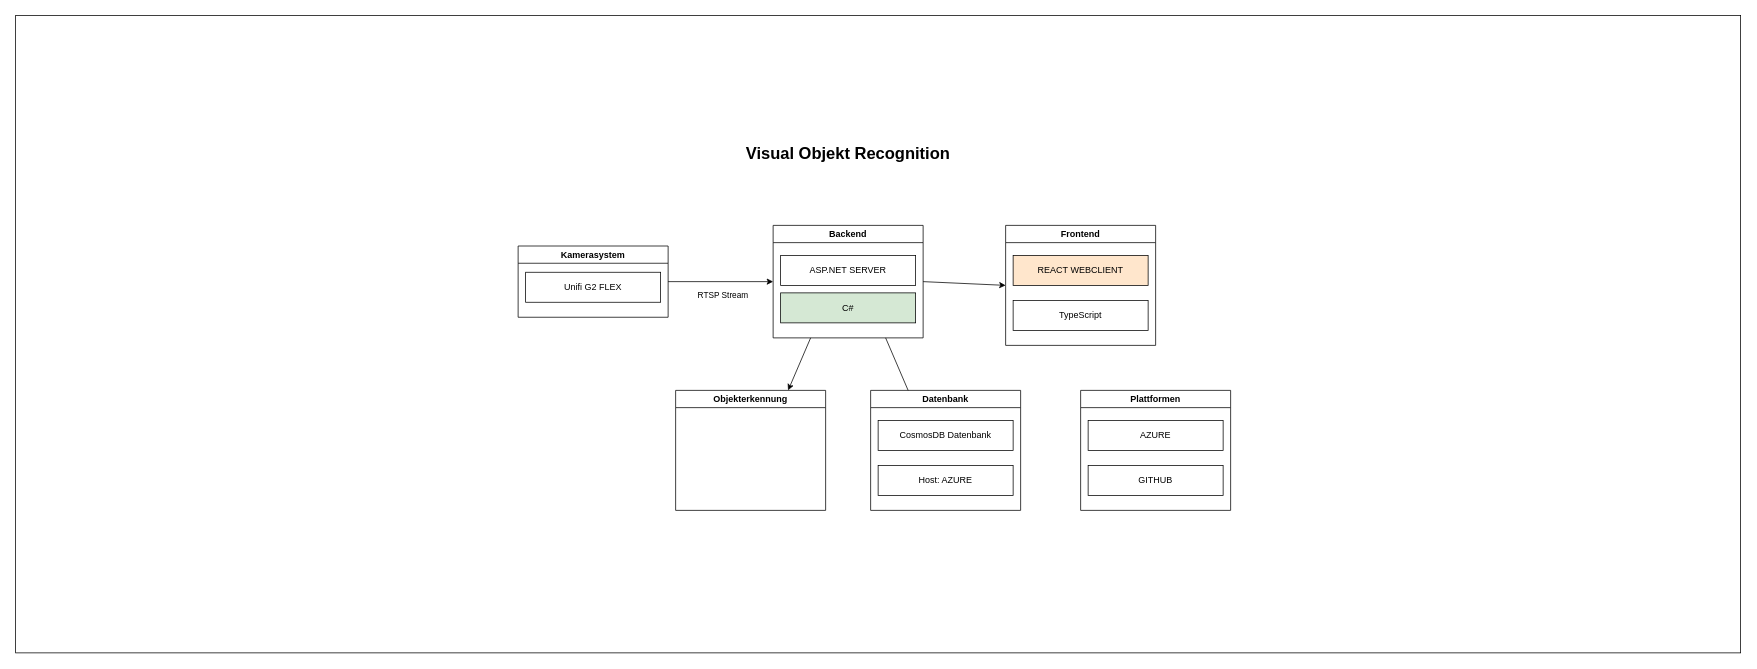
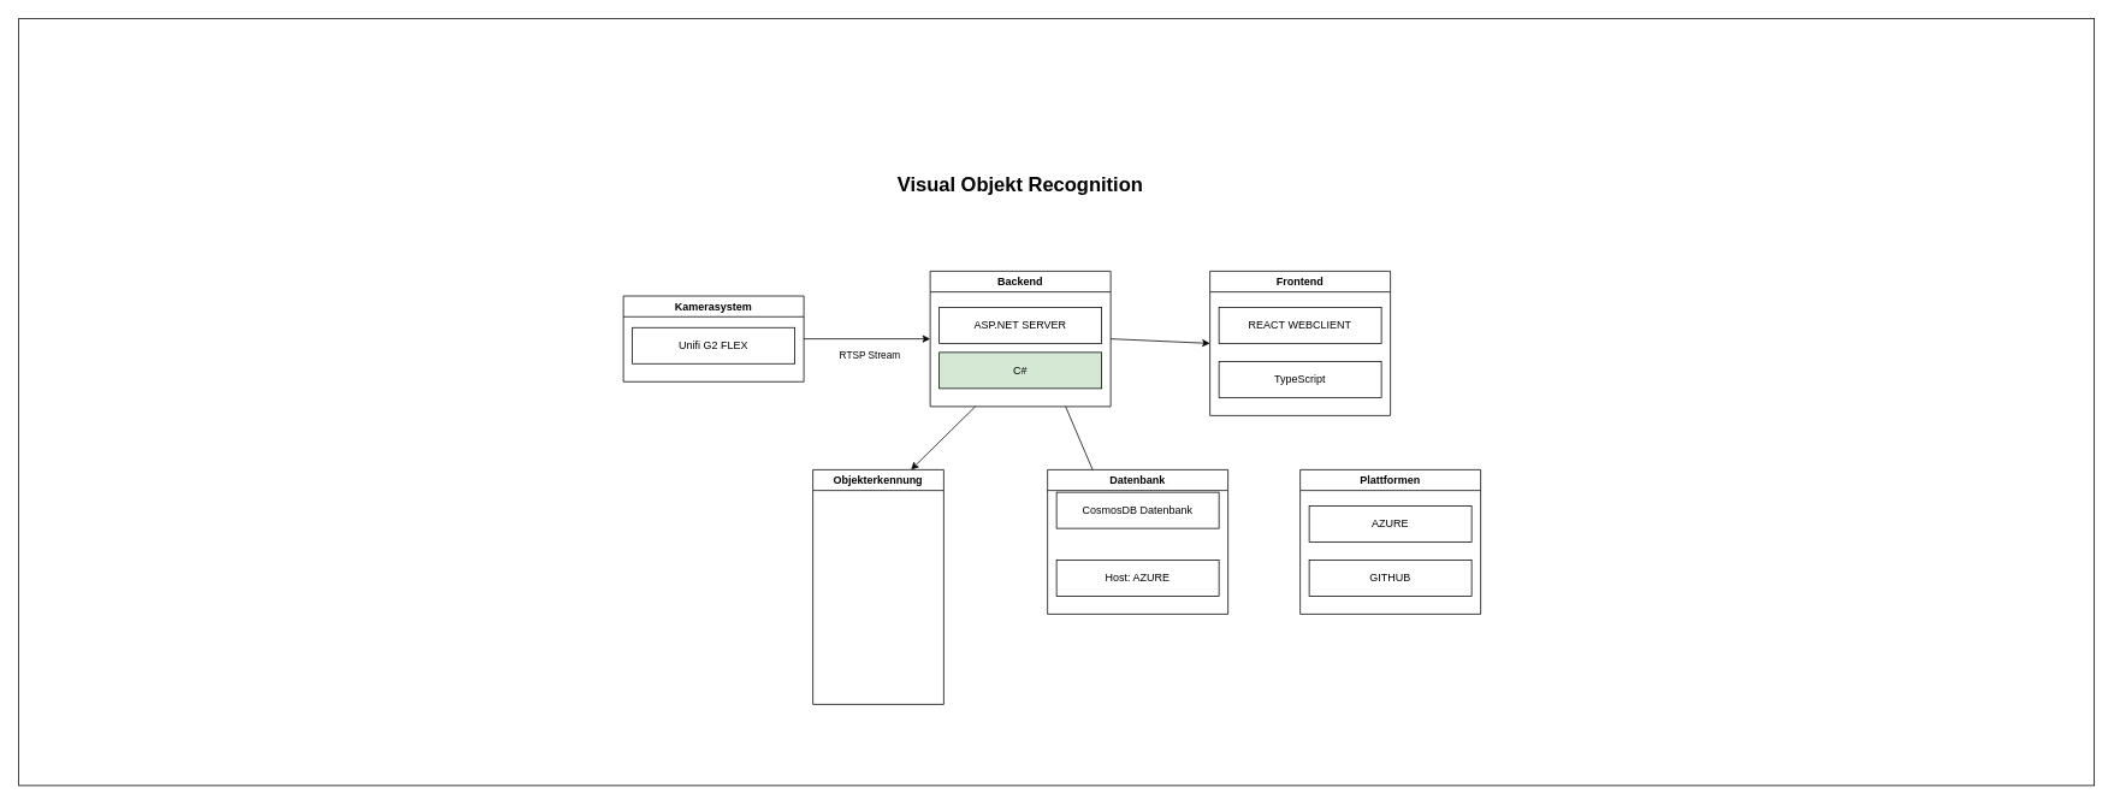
  <mxCell id="0" />
  <mxCell id="1" parent="0" />
  <mxCell id="2" value="" style="rounded=0;whiteSpace=wrap;html=1;" parent="1" vertex="1"><mxGeometry x="20" width="2300" height="850" as="geometry" y="20" /></mxCell>
  <mxCell id="3" value="Backend" style="swimlane;" parent="1" vertex="1"><mxGeometry x="1030" y="300" width="200" height="150" as="geometry" /></mxCell>
  <mxCell id="4" value="ASP.NET SERVER" style="whiteSpace=wrap;html=1;" parent="3" vertex="1"><mxGeometry x="10" y="40" width="180" height="40" as="geometry" /></mxCell>
  <mxCell id="5" value="C#" style="whiteSpace=wrap;html=1;fillColor=#d5e8d4;" vertex="1" parent="3"><mxGeometry x="10" y="90" width="180" height="40" as="geometry" /></mxCell>
  <mxCell id="6" value="Frontend" style="swimlane;" parent="1" vertex="1"><mxGeometry x="1340" y="300" width="200" height="160" as="geometry" /></mxCell>
- <mxCell id="7" value="REACT WEBCLIENT" style="whiteSpace=wrap;html=1;fillColor=#ffe6cc;" parent="6" vertex="1"><mxGeometry x="10" y="40" width="180" height="40" as="geometry" /></mxCell>
+ <mxCell id="7" value="REACT WEBCLIENT" style="whiteSpace=wrap;html=1;" parent="6" vertex="1"><mxGeometry x="10" y="40" width="180" height="40" as="geometry" /></mxCell>
  <mxCell id="8" value="TypeScript" style="whiteSpace=wrap;html=1;" vertex="1" parent="6"><mxGeometry x="10" y="100" width="180" height="40" as="geometry" /></mxCell>
  <mxCell id="9" value="Kamerasystem" style="swimlane;" parent="1" vertex="1"><mxGeometry x="690" y="327.5" width="200" height="95" as="geometry" /></mxCell>
  <mxCell id="10" value="Unifi G2 FLEX" style="whiteSpace=wrap;html=1;" parent="9" vertex="1"><mxGeometry x="10" y="35" width="180" height="40" as="geometry" /></mxCell>
  <mxCell id="11" value="" style="endArrow=classic;html=1;rounded=0;exitX=1;exitY=0.5;exitDx=0;exitDy=0;entryX=0;entryY=0.5;entryDx=0;entryDy=0;" parent="1" source="9" target="3" edge="1"><mxGeometry width="50" height="50" relative="1" as="geometry"><mxPoint x="1220" y="350" as="sourcePoint" /><mxPoint x="850" y="410" as="targetPoint" /><Array as="points" /></mxGeometry></mxCell>
  <mxCell id="12" value="RTSP Stream" style="edgeLabel;html=1;align=center;verticalAlign=middle;resizable=0;points=[];" parent="11" vertex="1" connectable="0"><mxGeometry x="-0.139" y="-2" relative="1" as="geometry"><mxPoint x="12" y="15" as="offset" /></mxGeometry></mxCell>
  <mxCell id="13" value="" style="endArrow=classic;html=1;rounded=0;exitX=1;exitY=0.5;exitDx=0;exitDy=0;entryX=0;entryY=0.5;entryDx=0;entryDy=0;" parent="1" edge="1" target="6" source="3"><mxGeometry width="50" height="50" relative="1" as="geometry"><mxPoint x="1270" y="380" as="sourcePoint" /><mxPoint x="1370" y="380" as="targetPoint" /></mxGeometry></mxCell>
  <mxCell id="14" value="Plattformen" style="swimlane;" parent="1" vertex="1"><mxGeometry x="1440" y="520" width="200" height="160" as="geometry" /></mxCell>
  <mxCell id="15" value="AZURE" style="whiteSpace=wrap;html=1;" parent="14" vertex="1"><mxGeometry x="10" y="40" width="180" height="40" as="geometry" /></mxCell>
  <mxCell id="16" value="GITHUB" style="whiteSpace=wrap;html=1;" parent="14" vertex="1"><mxGeometry x="10" y="100" width="180" height="40" as="geometry" /></mxCell>
  <mxCell id="17" value="&lt;font style=&quot;font-size: 22px;&quot;&gt;&lt;b&gt;Visual Objekt Recognition&lt;/b&gt;&lt;/font&gt;" style="text;html=1;align=center;verticalAlign=middle;whiteSpace=wrap;rounded=0;" parent="1" vertex="1"><mxGeometry x="990" y="190" width="280" height="30" as="geometry" /></mxCell>
  <mxCell id="18" value="Datenbank" style="swimlane;" vertex="1" parent="1"><mxGeometry x="1160" y="520" width="200" height="160" as="geometry" /></mxCell>
  <mxCell id="19" value="Host: AZURE" style="whiteSpace=wrap;html=1;" vertex="1" parent="18"><mxGeometry x="10" y="100" width="180" height="40" as="geometry" /></mxCell>
- <mxCell id="20" value="CosmosDB Datenbank" style="whiteSpace=wrap;html=1;" parent="18" vertex="1"><mxGeometry x="10" y="40" width="180" height="40" as="geometry" /></mxCell>
- <mxCell id="21" value="Objekterkennung" style="swimlane;" vertex="1" parent="1"><mxGeometry x="900" y="520" width="200" height="160" as="geometry" /></mxCell>
+ <mxCell id="20" value="CosmosDB Datenbank" style="whiteSpace=wrap;html=1;" parent="18" vertex="1"><mxGeometry x="10" y="25" width="180" height="40" as="geometry" /></mxCell>
+ <mxCell id="21" value="Objekterkennung" style="swimlane;" vertex="1" parent="1"><mxGeometry x="900" y="520" width="145" height="260" as="geometry" /></mxCell>
  <mxCell id="22" value="" style="endArrow=none;html=1;rounded=0;exitX=0.75;exitY=1;exitDx=0;exitDy=0;entryX=0.25;entryY=0;entryDx=0;entryDy=0;" edge="1" parent="1" source="3" target="18"><mxGeometry width="50" height="50" relative="1" as="geometry"><mxPoint x="1240" y="385" as="sourcePoint" /><mxPoint x="1350" y="390" as="targetPoint" /></mxGeometry></mxCell>
  <mxCell id="23" value="" style="endArrow=classic;html=1;rounded=0;exitX=0.25;exitY=1;exitDx=0;exitDy=0;entryX=0.75;entryY=0;entryDx=0;entryDy=0;" edge="1" parent="1" source="3" target="21"><mxGeometry width="50" height="50" relative="1" as="geometry"><mxPoint x="1190" y="460" as="sourcePoint" /><mxPoint x="1220" y="530" as="targetPoint" /></mxGeometry></mxCell>
